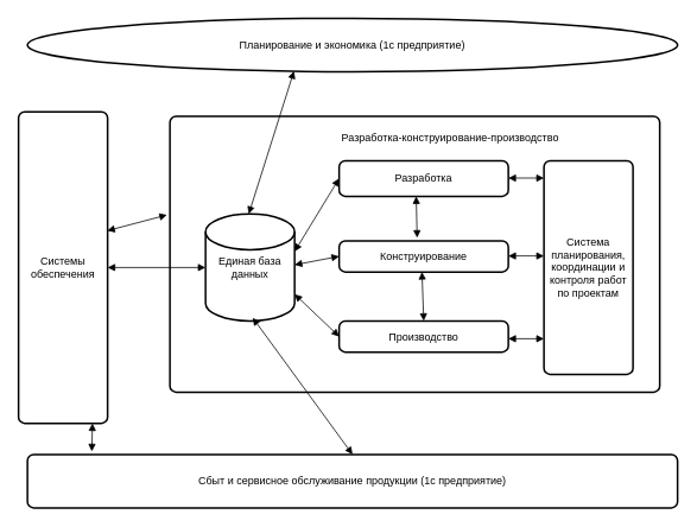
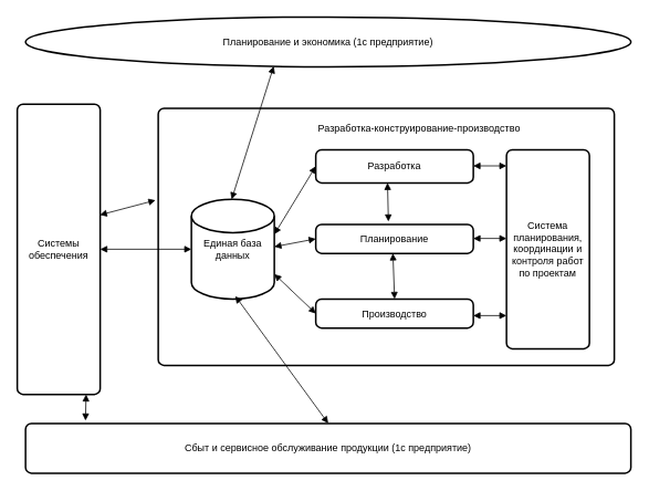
  <mxCell id="0" />
  <mxCell id="1" parent="0" />
  <mxCell id="2" value="Единая база данных" style="strokeWidth=2;html=1;shape=mxgraph.flowchart.database;whiteSpace=wrap;" vertex="1" parent="1"><mxGeometry x="230" y="240" width="100" height="120" as="geometry" /></mxCell>
  <mxCell id="3" value="Системы обеспечения" style="rounded=1;whiteSpace=wrap;html=1;absoluteArcSize=1;arcSize=14;strokeWidth=2;" vertex="1" parent="1"><mxGeometry x="20" y="125" width="100" height="350" as="geometry" /></mxCell>
  <mxCell id="4" value="" style="rounded=1;whiteSpace=wrap;html=1;absoluteArcSize=1;arcSize=14;strokeWidth=2;fillColor=none;" vertex="1" parent="1"><mxGeometry x="190" y="130" width="550" height="310" as="geometry" /></mxCell>
  <mxCell id="5" value="Разработка" style="rounded=1;whiteSpace=wrap;html=1;absoluteArcSize=1;arcSize=14;strokeWidth=2;" vertex="1" parent="1"><mxGeometry x="380" y="180" width="190" height="40" as="geometry" /></mxCell>
- <mxCell id="6" value="Конструирование" style="rounded=1;whiteSpace=wrap;html=1;absoluteArcSize=1;arcSize=14;strokeWidth=2;" vertex="1" parent="1"><mxGeometry x="380" y="270" width="190" height="35" as="geometry" /></mxCell>
+ <mxCell id="6" value="Планирование" style="rounded=1;whiteSpace=wrap;html=1;absoluteArcSize=1;arcSize=14;strokeWidth=2;" vertex="1" parent="1"><mxGeometry x="380" y="270" width="190" height="35" as="geometry" /></mxCell>
  <mxCell id="7" value="Производство" style="rounded=1;whiteSpace=wrap;html=1;absoluteArcSize=1;arcSize=14;strokeWidth=2;" vertex="1" parent="1"><mxGeometry x="380" y="360" width="190" height="35" as="geometry" /></mxCell>
  <mxCell id="8" value="Система планирования, координации и контроля работ по проектам" style="rounded=1;whiteSpace=wrap;html=1;absoluteArcSize=1;arcSize=14;strokeWidth=2;" vertex="1" parent="1"><mxGeometry x="610" y="180" width="100" height="240" as="geometry" /></mxCell>
  <mxCell id="9" value="Сбыт и сервисное обслуживание продукции (1с предприятие)" style="rounded=1;whiteSpace=wrap;html=1;absoluteArcSize=1;arcSize=14;strokeWidth=2;" vertex="1" parent="1"><mxGeometry x="30" y="510" width="730" height="60" as="geometry" /></mxCell>
  <mxCell id="10" value="Планирование и экономика (1с предприятие)" style="ellipse;whiteSpace=wrap;html=1;absoluteArcSize=1;arcSize=14;strokeWidth=2;" vertex="1" parent="1"><mxGeometry x="30" y="20" width="730" height="60" as="geometry" /></mxCell>
  <mxCell id="11" value="" style="endArrow=block;startArrow=block;endFill=1;startFill=1;html=1;rounded=0;" edge="1" parent="1" source="3" target="2"><mxGeometry width="160" relative="1" as="geometry"><mxPoint x="270" y="290" as="sourcePoint" /><mxPoint x="430" y="290" as="targetPoint" /></mxGeometry></mxCell>
  <mxCell id="12" value="" style="endArrow=block;startArrow=block;endFill=1;startFill=1;html=1;rounded=0;entryX=0.077;entryY=1.043;entryDx=0;entryDy=0;entryPerimeter=0;exitX=0.099;exitY=-0.057;exitDx=0;exitDy=0;exitPerimeter=0;" edge="1" parent="1" source="9"><mxGeometry width="160" relative="1" as="geometry"><mxPoint x="100" y="500" as="sourcePoint" /><mxPoint x="103" y="475" as="targetPoint" /></mxGeometry></mxCell>
  <mxCell id="13" value="" style="endArrow=block;startArrow=block;endFill=1;startFill=1;html=1;rounded=0;entryX=0.996;entryY=0.382;entryDx=0;entryDy=0;entryPerimeter=0;exitX=-0.006;exitY=0.358;exitDx=0;exitDy=0;exitPerimeter=0;" edge="1" parent="1" source="4" target="3"><mxGeometry width="160" relative="1" as="geometry"><mxPoint x="150" y="270" as="sourcePoint" /><mxPoint x="153" y="228" as="targetPoint" /></mxGeometry></mxCell>
  <mxCell id="14" value="" style="endArrow=block;startArrow=block;endFill=1;startFill=1;html=1;rounded=0;entryX=0.41;entryY=0.99;entryDx=0;entryDy=0;entryPerimeter=0;" edge="1" parent="1" target="10"><mxGeometry width="160" relative="1" as="geometry"><mxPoint x="278.5" y="240" as="sourcePoint" /><mxPoint x="281.5" y="198" as="targetPoint" /></mxGeometry></mxCell>
  <mxCell id="15" value="" style="endArrow=block;startArrow=block;endFill=1;startFill=1;html=1;rounded=0;entryX=0.077;entryY=1.043;entryDx=0;entryDy=0;entryPerimeter=0;exitX=0.5;exitY=0;exitDx=0;exitDy=0;" edge="1" parent="1" source="9"><mxGeometry width="160" relative="1" as="geometry"><mxPoint x="280" y="398.5" as="sourcePoint" /><mxPoint x="283" y="356.5" as="targetPoint" /></mxGeometry></mxCell>
  <mxCell id="16" value="" style="endArrow=block;startArrow=block;endFill=1;startFill=1;html=1;rounded=0;entryX=0.077;entryY=1.043;entryDx=0;entryDy=0;entryPerimeter=0;exitX=0.461;exitY=-0.097;exitDx=0;exitDy=0;exitPerimeter=0;" edge="1" parent="1" source="6"><mxGeometry width="160" relative="1" as="geometry"><mxPoint x="463.5" y="262" as="sourcePoint" /><mxPoint x="466.5" y="220" as="targetPoint" /></mxGeometry></mxCell>
  <mxCell id="17" value="" style="endArrow=block;startArrow=block;endFill=1;startFill=1;html=1;rounded=0;entryX=0.077;entryY=1.043;entryDx=0;entryDy=0;entryPerimeter=0;exitX=0.5;exitY=0;exitDx=0;exitDy=0;" edge="1" parent="1" source="7"><mxGeometry width="160" relative="1" as="geometry"><mxPoint x="470" y="350" as="sourcePoint" /><mxPoint x="473" y="305" as="targetPoint" /></mxGeometry></mxCell>
  <mxCell id="18" value="" style="endArrow=block;startArrow=block;endFill=1;startFill=1;html=1;rounded=0;entryX=0;entryY=0.5;entryDx=0;entryDy=0;" edge="1" parent="1" target="5"><mxGeometry width="160" relative="1" as="geometry"><mxPoint x="330" y="282" as="sourcePoint" /><mxPoint x="333" y="240" as="targetPoint" /></mxGeometry></mxCell>
  <mxCell id="19" value="" style="endArrow=block;startArrow=block;endFill=1;startFill=1;html=1;rounded=0;entryX=0;entryY=0.5;entryDx=0;entryDy=0;" edge="1" parent="1" target="6"><mxGeometry width="160" relative="1" as="geometry"><mxPoint x="330" y="297" as="sourcePoint" /><mxPoint x="366" y="290" as="targetPoint" /></mxGeometry></mxCell>
  <mxCell id="20" value="" style="endArrow=block;startArrow=block;endFill=1;startFill=1;html=1;rounded=0;entryX=0;entryY=0.5;entryDx=0;entryDy=0;" edge="1" parent="1" target="7"><mxGeometry width="160" relative="1" as="geometry"><mxPoint x="330" y="330" as="sourcePoint" /><mxPoint x="520" y="358" as="targetPoint" /></mxGeometry></mxCell>
  <mxCell id="21" value="" style="endArrow=block;startArrow=block;endFill=1;startFill=1;html=1;rounded=0;" edge="1" parent="1"><mxGeometry width="160" relative="1" as="geometry"><mxPoint x="570" y="380" as="sourcePoint" /><mxPoint x="610" y="380" as="targetPoint" /></mxGeometry></mxCell>
  <mxCell id="22" value="" style="endArrow=block;startArrow=block;endFill=1;startFill=1;html=1;rounded=0;" edge="1" parent="1"><mxGeometry width="160" relative="1" as="geometry"><mxPoint x="570" y="287" as="sourcePoint" /><mxPoint x="610" y="287" as="targetPoint" /></mxGeometry></mxCell>
  <mxCell id="23" value="" style="endArrow=block;startArrow=block;endFill=1;startFill=1;html=1;rounded=0;" edge="1" parent="1"><mxGeometry width="160" relative="1" as="geometry"><mxPoint x="570" y="199.5" as="sourcePoint" /><mxPoint x="610" y="199.5" as="targetPoint" /></mxGeometry></mxCell>
  <mxCell id="24" value="Разработка-конструирование-производство" style="text;html=1;strokeColor=none;fillColor=none;align=center;verticalAlign=middle;whiteSpace=wrap;rounded=0;" vertex="1" parent="1"><mxGeometry x="310" y="140" width="390" height="30" as="geometry" /></mxCell>
